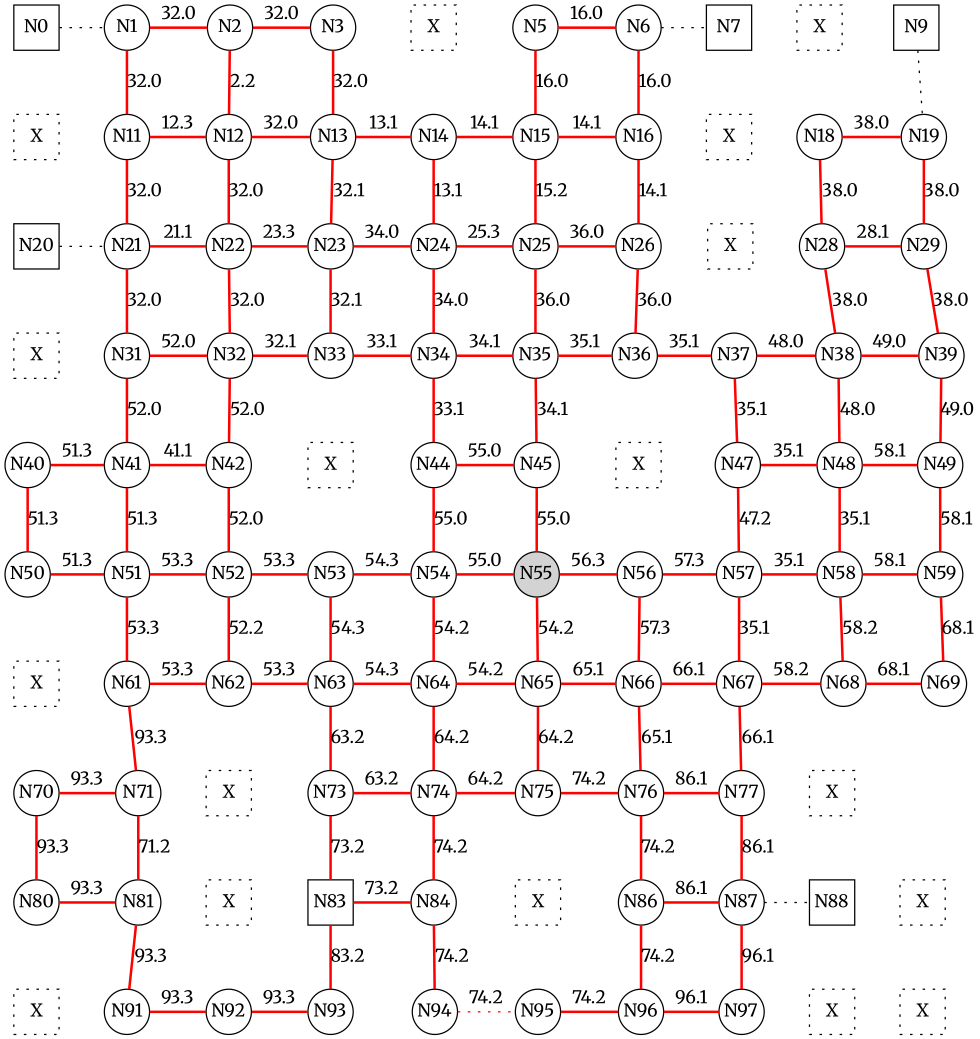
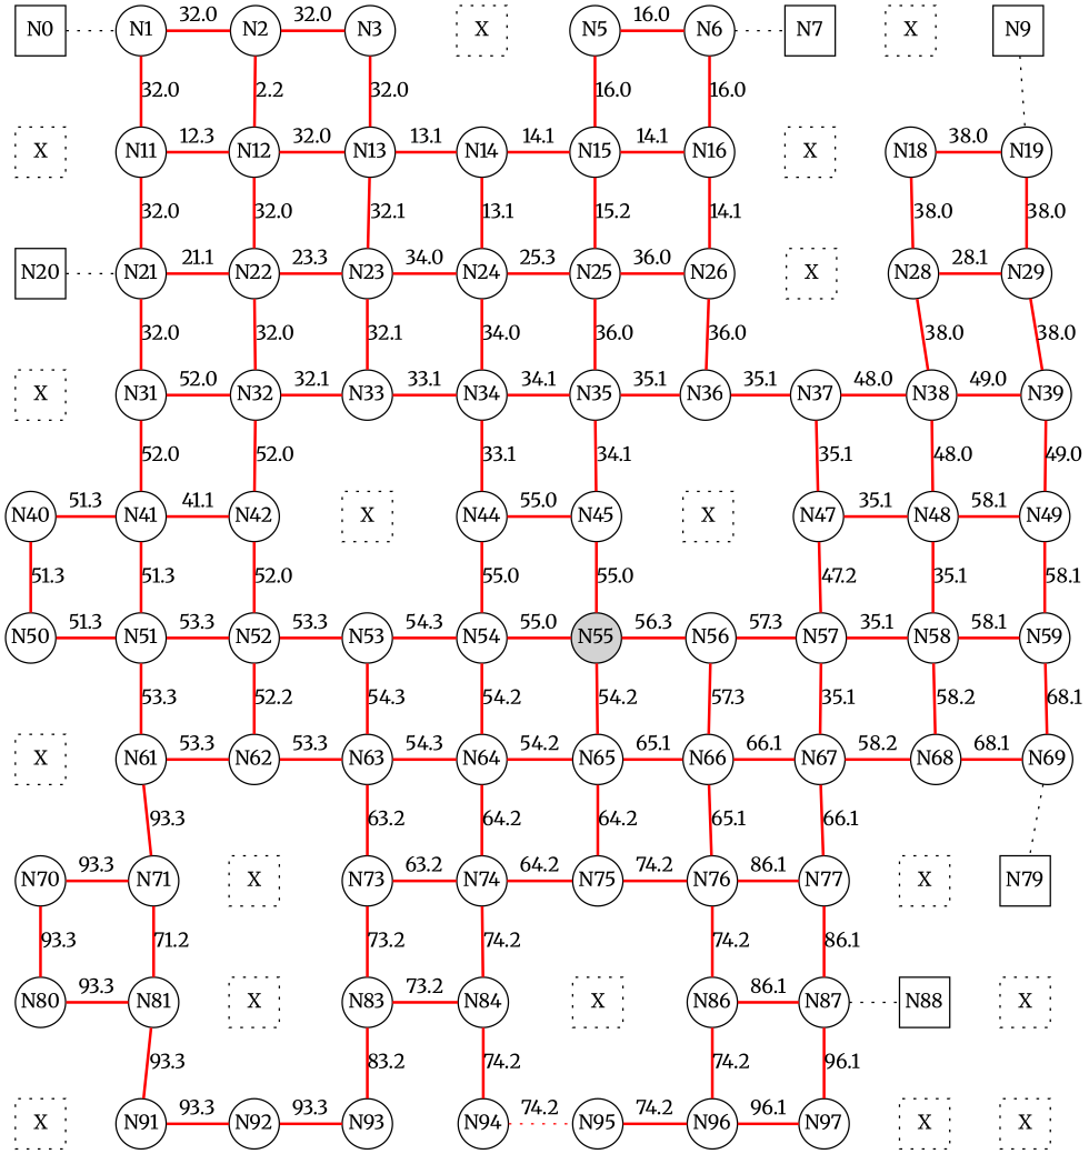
  digraph {
    fontname=Merriweather
    node [fixedsize=true fontname=Merriweather shape=circle]
    edge [dir=none fontname=Merriweather style=bold color=red]
    N0 [shape=square]
    N1
    N2
    N3
    n5 [label=X shape=square style=dotted]
    N5
    N6
    N7 [shape=square]
    n9 [label=X shape=square style=dotted]
    N9 [shape=square]
    n11 [label=X shape=square style=dotted]
    N11
    N12
    N13
    N14
    N15
    N16
    n18 [label=X shape=square style=dotted]
    N18
    N19
    N20 [shape=square]
    N21
    N22
    N23
    N24
    N25
    N26
    n28 [label=X shape=square style=dotted]
    N28
    N29
    n31 [label=X shape=square style=dotted]
    N31
    N32
    N33
    N34
    N35
    N36
    N37
    N38
    N39
    N40
    N41
    N42
    n44 [label=X shape=square style=dotted]
    N44
    N45
    n47 [label=X shape=square style=dotted]
    N47
    N48
    N49
    N50
    N51
    N52
    N53
    N54
    N55 [style=filled]
    N56
    N57
    N58
    N59
    n61 [label=X shape=square style=dotted]
    N61
    N62
    N63
    N64
    N65
    N66
    N67
    N68
    N69
    N70
    N71
    n73 [label=X shape=square style=dotted]
    N73
    N74
    N75
    N76
    N77
    n79 [label=X shape=square style=dotted]
+   N79 [shape=square]
    N80
    N81
    n83 [label=X shape=square style=dotted]
-   N83 [shape=square]
+   N83
    N84
    n86 [label=X shape=square style=dotted]
    N86
    N87
    N88 [shape=square]
    n90 [label=X shape=square style=dotted]
    n91 [label=X shape=square style=dotted]
    N91
    N92
    N93
    N94
    N95
    N96
    N97
    n99 [label=X shape=square style=dotted]
    n100 [label=X shape=square style=dotted]
    subgraph sub_1 {
      rank=same
      N0
      N1
      N2
      N3
      n5
      N5
      N6
      N7
      n9
      N9
    }
    subgraph sub_2 {
      rank=same
      n11
      N11
      N12
      N13
      N14
      N15
      N16
      n18
      N18
      N19
    }
    subgraph sub_3 {
      rank=same
      N20
      N21
      N22
      N23
      N24
      N25
      N26
      n28
      N28
      N29
    }
    subgraph sub_4 {
      rank=same
      n31
      N31
      N32
      N33
      N34
      N35
      N36
      N37
      N38
      N39
    }
    subgraph sub_5 {
      rank=same
      N40
      N41
      N42
      n44
      N44
      N45
      n47
      N47
      N48
      N49
    }
    subgraph sub_6 {
      rank=same
      N50
      N51
      N52
      N53
      N54
      N55
      N56
      N57
      N58
      N59
    }
    subgraph sub_7 {
      rank=same
      n61
      N61
      N62
      N63
      N64
      N65
      N66
      N67
      N68
      N69
    }
    subgraph sub_8 {
      rank=same
      N70
      N71
      n73
      N73
      N74
      N75
      N76
      N77
      n79
+     N79
    }
    subgraph sub_9 {
      rank=same
      N80
      N81
      n83
      N83
      N84
      n86
      N86
      N87
      N88
      n90
    }
    subgraph sub_10 {
      rank=same
      n91
      N91
      N92
      N93
      N94
      N95
      N96
      N97
      n99
      n100
    }
    N0 -> N1 [style=dotted color=""]
    N0 -> n11 [label=" " style=invis color=""]
    N1 -> N2 [label=32.0]
    N1 -> N11 [label=32.0]
    N2 -> N3 [label=32.0]
    N2 -> N12 [label=2.2]
    N3 -> n5 [label=" " style=invis color=""]
    N3 -> N13 [label=32.0]
    n5 -> N5 [label=" " style=invis color=""]
    n5 -> N14 [label=" " style=invis color=""]
    N5 -> N6 [label=16.0]
    N5 -> N15 [label=16.0]
    N6 -> N7 [style=dotted color=""]
    N6 -> N16 [label=16.0]
    N7 -> n9 [label=" " style=invis color=""]
    N7 -> n18 [label=" " style=invis color=""]
    n9 -> N9 [label=" " style=invis color=""]
    n9 -> N18 [label=" " style=invis color=""]
    N9 -> N19 [style=dotted color=""]
    n11 -> N11 [label=" " style=invis color=""]
    n11 -> N20 [label=" " style=invis color=""]
    N11 -> N12 [label=12.3]
    N11 -> N21 [label=32.0]
    N12 -> N13 [label=32.0]
    N12 -> N22 [label=32.0]
    N13 -> N14 [label=13.1]
    N13 -> N23 [label=32.1]
    N14 -> N15 [label=14.1]
    N14 -> N24 [label=13.1]
    N15 -> N16 [label=14.1]
    N15 -> N25 [label=15.2]
    N16 -> n18 [label=" " style=invis color=""]
    N16 -> N26 [label=14.1]
    n18 -> N18 [label=" " style=invis color=""]
    n18 -> n28 [label=" " style=invis color=""]
    N18 -> N19 [label=38.0]
    N18 -> N28 [label=38.0]
    N19 -> N29 [label=38.0]
    N20 -> N21 [style=dotted color=""]
    N20 -> n31 [label=" " style=invis color=""]
    N21 -> N22 [label=21.1]
    N21 -> N31 [label=32.0]
    N22 -> N23 [label=23.3]
    N22 -> N32 [label=32.0]
    N23 -> N24 [label=34.0]
    N23 -> N33 [label=32.1]
    N24 -> N25 [label=25.3]
    N24 -> N34 [label=34.0]
    N25 -> N26 [label=36.0]
    N25 -> N35 [label=36.0]
    N26 -> n28 [label=" " style=invis color=""]
    N26 -> N36 [label=36.0]
    n28 -> N28 [label=" " style=invis color=""]
    n28 -> N37 [label=" " style=invis color=""]
    N28 -> N29 [label=28.1]
    N28 -> N38 [label=38.0]
    N29 -> N39 [label=38.0]
    n31 -> N31 [label=" " style=invis color=""]
    n31 -> N40 [label=" " style=invis color=""]
    N31 -> N32 [label=52.0]
    N31 -> N41 [label=52.0]
    N32 -> N33 [label=32.1]
    N32 -> N42 [label=52.0]
    N33 -> N34 [label=33.1]
    N33 -> n44 [label=" " style=invis color=""]
    N34 -> N35 [label=34.1]
    N34 -> N44 [label=33.1]
    N35 -> N36 [label=35.1]
    N35 -> N45 [label=34.1]
    N36 -> N37 [label=35.1]
    N36 -> n47 [label=" " style=invis color=""]
    N37 -> N38 [label=48.0]
    N37 -> N47 [label=35.1]
    N38 -> N39 [label=49.0]
    N38 -> N48 [label=48.0]
    N39 -> N49 [label=49.0]
    N40 -> N41 [label=51.3]
    N40 -> N50 [label=51.3]
    N41 -> N42 [label=41.1]
    N41 -> N51 [label=51.3]
    N42 -> n44 [label=" " style=invis color=""]
    N42 -> N52 [label=52.0]
    n44 -> N44 [label=" " style=invis color=""]
    n44 -> N53 [label=" " style=invis color=""]
    N44 -> N45 [label=55.0]
    N44 -> N54 [label=55.0]
    N45 -> n47 [label=" " style=invis color=""]
    N45 -> N55 [label=55.0]
    n47 -> N47 [label=" " style=invis color=""]
    n47 -> N56 [label=" " style=invis color=""]
    N47 -> N48 [label=35.1]
    N47 -> N57 [label=47.2]
    N48 -> N49 [label=58.1]
    N48 -> N58 [label=35.1]
    N49 -> N59 [label=58.1]
    N50 -> N51 [label=51.3]
    N50 -> n61 [label=" " style=invis color=""]
    N51 -> N52 [label=53.3]
    N51 -> N61 [label=53.3]
    N52 -> N53 [label=53.3]
    N52 -> N62 [label=52.2]
    N53 -> N54 [label=54.3]
    N53 -> N63 [label=54.3]
    N54 -> N55 [label=55.0]
    N54 -> N64 [label=54.2]
    N55 -> N56 [label=56.3]
    N55 -> N65 [label=54.2]
    N56 -> N57 [label=57.3]
    N56 -> N66 [label=57.3]
    N57 -> N58 [label=35.1]
    N57 -> N67 [label=35.1]
    N58 -> N59 [label=58.1]
    N58 -> N68 [label=58.2]
    N59 -> N69 [label=68.1]
    n61 -> N61 [label=" " style=invis color=""]
    n61 -> N70 [label=" " style=invis color=""]
    N61 -> N62 [label=53.3]
    N61 -> N71 [label=93.3]
    N62 -> N63 [label=53.3]
    N62 -> n73 [label=" " style=invis color=""]
    N63 -> N64 [label=54.3]
    N63 -> N73 [label=63.2]
    N64 -> N65 [label=54.2]
    N64 -> N74 [label=64.2]
    N65 -> N66 [label=65.1]
    N65 -> N75 [label=64.2]
    N66 -> N67 [label=66.1]
    N66 -> N76 [label=65.1]
    N67 -> N68 [label=58.2]
    N67 -> N77 [label=66.1]
    N68 -> N69 [label=68.1]
    N68 -> n79 [label=" " style=invis color=""]
+   N69 -> N79 [style=dotted color=""]
    N70 -> N71 [label=93.3]
    N70 -> N80 [label=93.3]
    N71 -> n73 [label=" " style=invis color=""]
    N71 -> N81 [label=71.2]
    n73 -> N73 [label=" " style=invis color=""]
    n73 -> n83 [label=" " style=invis color=""]
    N73 -> N74 [label=63.2]
    N73 -> N83 [label=73.2]
    N74 -> N75 [label=64.2]
    N74 -> N84 [label=74.2]
    N75 -> N76 [label=74.2]
    N75 -> n86 [label=" " style=invis color=""]
    N76 -> N77 [label=86.1]
    N76 -> N86 [label=74.2]
    N77 -> n79 [label=" " style=invis color=""]
    N77 -> N87 [label=86.1]
+   n79 -> N79 [label=" " style=invis color=""]
    n79 -> N88 [label=" " style=invis color=""]
+   N79 -> n90 [label=" " style=invis color=""]
    N80 -> N81 [label=93.3]
    N80 -> n91 [label=" " style=invis color=""]
    N81 -> n83 [label=" " style=invis color=""]
    N81 -> N91 [label=93.3]
    n83 -> N83 [label=" " style=invis color=""]
    n83 -> N92 [label=" " style=invis color=""]
    N83 -> N84 [label=73.2]
    N83 -> N93 [label=83.2]
    N84 -> n86 [label=" " style=invis color=""]
    N84 -> N94 [label=74.2]
    n86 -> N86 [label=" " style=invis color=""]
    n86 -> N95 [label=" " style=invis color=""]
    N86 -> N87 [label=86.1]
    N86 -> N96 [label=74.2]
    N87 -> N88 [style=dotted color=""]
    N87 -> N97 [label=96.1]
    N88 -> n90 [label=" " style=invis color=""]
    N88 -> n99 [label=" " style=invis color=""]
    n90 -> n100 [label=" " style=invis color=""]
    n91 -> N91 [label=" " style=invis color=""]
    N91 -> N92 [label=93.3]
    N92 -> N93 [label=93.3]
    N94 -> N95 [label=74.2 style=dotted]
    N95 -> N96 [label=74.2]
    N96 -> N97 [label=96.1]
    N97 -> n99 [label=" " style=invis color=""]
    n99 -> n100 [label=" " style=invis color=""]
  }
